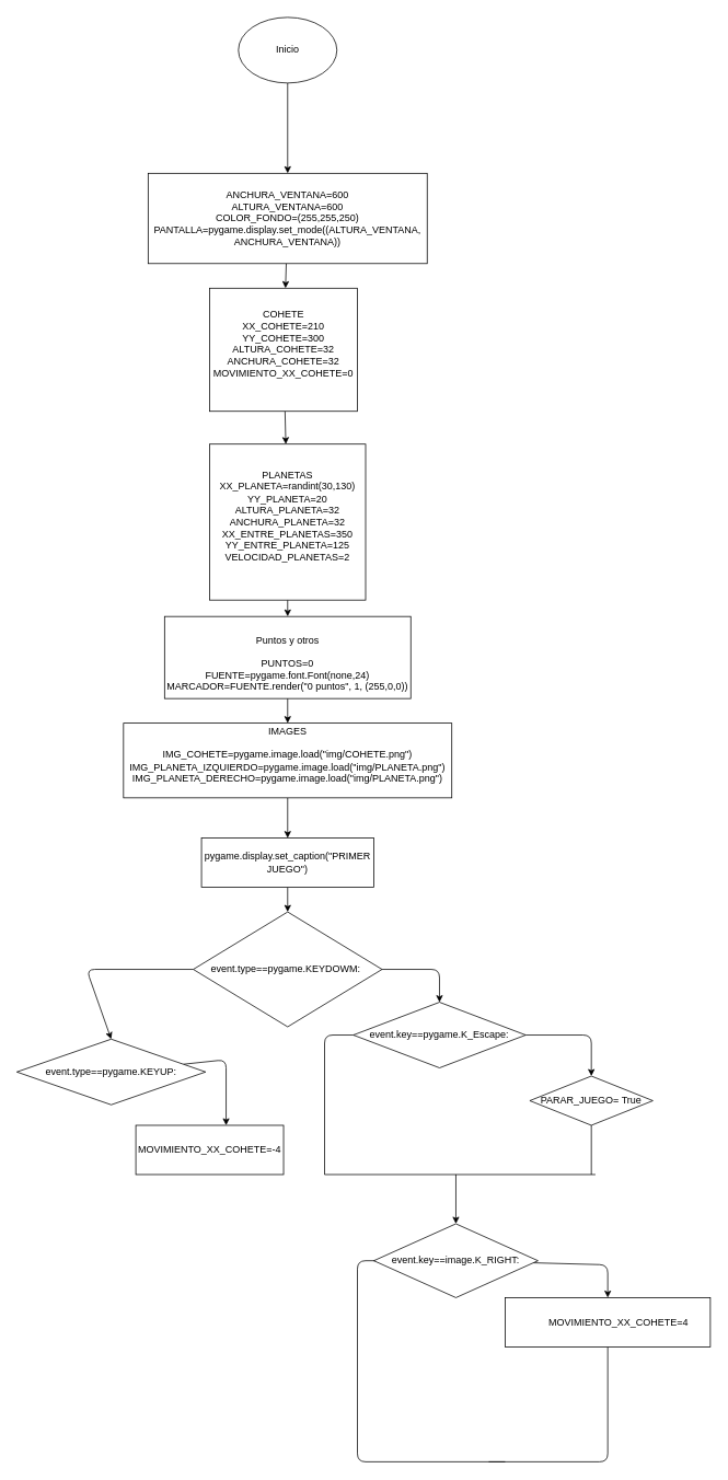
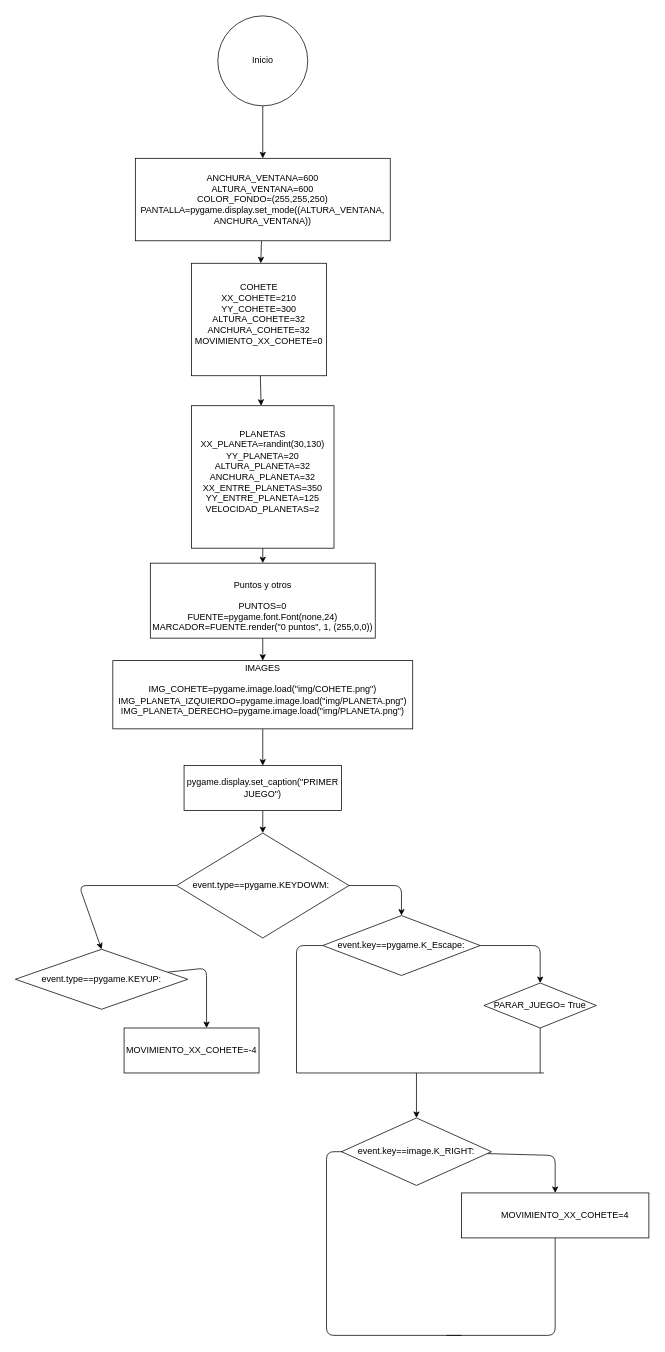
  <mxCell id="0" />
  <mxCell id="1" parent="0" />
  <mxCell id="2" style="edgeStyle=none;html=1;entryX=0.5;entryY=0;entryDx=0;entryDy=0;" edge="1" parent="1" source="3" target="9"><mxGeometry relative="1" as="geometry"><mxPoint x="495" y="200" as="targetPoint" /></mxGeometry></mxCell>
- <mxCell id="3" value="Inicio" style="ellipse;whiteSpace=wrap;html=1;" vertex="1" parent="1"><mxGeometry x="290" y="20" width="120" height="80" as="geometry" /></mxCell>
+ <mxCell id="3" value="Inicio" style="ellipse;whiteSpace=wrap;html=1;" vertex="1" parent="1"><mxGeometry x="290" y="20" width="120" height="120" as="geometry" /></mxCell>
  <mxCell id="4" value="" style="edgeStyle=none;html=1;" edge="1" parent="1" source="5" target="7"><mxGeometry relative="1" as="geometry" /></mxCell>
  <mxCell id="5" value="COHETE&lt;div&gt;XX_COHETE=210&lt;/div&gt;&lt;div&gt;YY_COHETE=300&lt;/div&gt;&lt;div&gt;ALTURA_COHETE=32&lt;/div&gt;&lt;div&gt;ANCHURA_COHETE=32&lt;/div&gt;&lt;div&gt;MOVIMIENTO_XX_COHETE=0&lt;/div&gt;&lt;div&gt;&lt;br&gt;&lt;/div&gt;" style="shape=label;whiteSpace=wrap;html=1;boundedLbl=1;rounded=0;" vertex="1" parent="1"><mxGeometry y="350" width="180" height="150" as="geometry" x="255" /></mxCell>
  <mxCell id="6" value="" style="edgeStyle=none;html=1;" edge="1" parent="1" source="7" target="11"><mxGeometry relative="1" as="geometry" /></mxCell>
  <mxCell id="7" value="PLANETAS&lt;div&gt;XX_PLANETA=randint(30,130)&lt;/div&gt;&lt;div&gt;YY_PLANETA=20&lt;/div&gt;&lt;div&gt;ALTURA_PLANETA=32&lt;/div&gt;&lt;div&gt;ANCHURA_PLANETA=32&lt;/div&gt;&lt;div&gt;XX_ENTRE_PLANETAS=350&lt;/div&gt;&lt;div&gt;YY_ENTRE_PLANETA=125&lt;/div&gt;&lt;div&gt;VELOCIDAD_PLANETAS=2&lt;/div&gt;&lt;div&gt;&lt;br&gt;&lt;/div&gt;" style="shape=label;whiteSpace=wrap;html=1;boundedLbl=1;rounded=0;" vertex="1" parent="1"><mxGeometry y="540" width="190" height="190" as="geometry" x="255" /></mxCell>
  <mxCell id="8" value="" style="edgeStyle=none;html=1;" edge="1" parent="1" source="9" target="5"><mxGeometry relative="1" as="geometry" /></mxCell>
  <mxCell id="9" value="ANCHURA_VENTANA=600&lt;div&gt;&lt;font style=&quot;color: rgb(0, 0, 0);&quot;&gt;ALTURA_VENTANA=600&lt;/font&gt;&lt;/div&gt;&lt;div&gt;&lt;font style=&quot;color: rgb(0, 0, 0);&quot;&gt;COLOR_FONDO=(255,255,250)&lt;/font&gt;&lt;/div&gt;&lt;div&gt;&lt;font color=&quot;#000000&quot;&gt;PANTALLA=pygame.display.set_mode((ALTURA_VENTANA, ANCHURA_VENTANA))&lt;/font&gt;&lt;/div&gt;" style="rounded=0;whiteSpace=wrap;html=1;" vertex="1" parent="1"><mxGeometry x="180" y="210" width="340" height="110" as="geometry" /></mxCell>
  <mxCell id="10" value="" style="edgeStyle=none;html=1;" edge="1" parent="1" source="11" target="13"><mxGeometry relative="1" as="geometry" /></mxCell>
  <mxCell id="11" value="&lt;div&gt;&lt;font style=&quot;color: rgb(0, 0, 0);&quot;&gt;&lt;br&gt;&lt;/font&gt;&lt;/div&gt;&lt;font style=&quot;color: rgb(0, 0, 0);&quot;&gt;&lt;div&gt;&lt;font style=&quot;color: rgb(0, 0, 0);&quot;&gt;Puntos y otros&lt;/font&gt;&lt;/div&gt;&lt;div&gt;&lt;font style=&quot;color: rgb(0, 0, 0);&quot;&gt;&lt;br&gt;&lt;/font&gt;&lt;/div&gt;PUNTOS=0&lt;/font&gt;&lt;div&gt;&lt;font style=&quot;color: rgb(0, 0, 0);&quot;&gt;FUENTE=pygame.font.Font(none,24)&lt;/font&gt;&lt;/div&gt;&lt;div&gt;&lt;font style=&quot;color: rgb(0, 0, 0);&quot;&gt;MARCADOR=FUENTE.render(&quot;0 puntos&quot;, 1, (255,0,0))&lt;/font&gt;&lt;/div&gt;" style="rounded=0;whiteSpace=wrap;html=1;" vertex="1" parent="1"><mxGeometry x="200" y="750" width="300" height="100" as="geometry" /></mxCell>
  <mxCell id="12" value="" style="edgeStyle=none;html=1;" edge="1" parent="1" source="13" target="15"><mxGeometry relative="1" as="geometry" /></mxCell>
  <mxCell id="13" value="IMAGES&lt;div&gt;&lt;br&gt;&lt;/div&gt;&lt;div&gt;IMG_COHETE=pygame.image.load(&quot;img/COHETE.png&quot;)&lt;/div&gt;&lt;div&gt;IMG_PLANETA_IZQUIERDO=pygame.image.load(&quot;img/PLANETA.png&quot;)&lt;/div&gt;&lt;div&gt;IMG_PLANETA_DERECHO=pygame.image.load(&quot;img/PLANETA.png&quot;)&lt;/div&gt;&lt;div&gt;&lt;br&gt;&lt;/div&gt;" style="rounded=0;whiteSpace=wrap;html=1;" vertex="1" parent="1"><mxGeometry x="150" y="880" width="400" height="91" as="geometry" /></mxCell>
  <mxCell id="14" value="" style="edgeStyle=none;html=1;" edge="1" parent="1" source="15" target="18"><mxGeometry relative="1" as="geometry" /></mxCell>
  <mxCell id="15" value="pygame.display.set_caption(&quot;PRIMER JUEGO&quot;)" style="rounded=0;whiteSpace=wrap;html=1;" vertex="1" parent="1"><mxGeometry x="245" y="1020" width="210" height="60" as="geometry" /></mxCell>
  <mxCell id="16" style="edgeStyle=none;html=1;entryX=0.5;entryY=0;entryDx=0;entryDy=0;" edge="1" parent="1" source="18" target="21"><mxGeometry relative="1" as="geometry"><Array as="points"><mxPoint x="535" y="1180" /></Array></mxGeometry></mxCell>
  <mxCell id="17" style="edgeStyle=none;html=1;entryX=0.5;entryY=0;entryDx=0;entryDy=0;" edge="1" parent="1" source="18" target="32"><mxGeometry relative="1" as="geometry"><mxPoint x="105" y="1180" as="targetPoint" /><Array as="points"><mxPoint x="105" y="1180" /></Array></mxGeometry></mxCell>
  <mxCell id="18" value="event.type==pygame.KEYDOWM:&lt;span style=&quot;white-space: pre;&quot;&gt;&#09;&lt;/span&gt;" style="rhombus;whiteSpace=wrap;html=1;" vertex="1" parent="1"><mxGeometry x="235" y="1110" width="230" height="140" as="geometry" /></mxCell>
  <mxCell id="19" style="edgeStyle=none;html=1;entryX=0.5;entryY=0;entryDx=0;entryDy=0;" edge="1" parent="1" source="21" target="23"><mxGeometry relative="1" as="geometry"><Array as="points"><mxPoint x="720" y="1260" /></Array></mxGeometry></mxCell>
  <mxCell id="20" style="edgeStyle=none;html=1;endArrow=none;endFill=0;" edge="1" parent="1" source="21"><mxGeometry relative="1" as="geometry"><mxPoint x="395" y="1430" as="targetPoint" /><Array as="points"><mxPoint x="395" y="1260" /></Array></mxGeometry></mxCell>
  <mxCell id="21" value="event.key==pygame.K_Escape:" style="rhombus;whiteSpace=wrap;html=1;" vertex="1" parent="1"><mxGeometry x="430" y="1220" width="210" height="80" as="geometry" /></mxCell>
  <mxCell id="22" style="edgeStyle=none;html=1;endArrow=none;endFill=0;" edge="1" parent="1" source="23"><mxGeometry relative="1" as="geometry"><mxPoint x="720" y="1430" as="targetPoint" /></mxGeometry></mxCell>
  <mxCell id="23" value="PARAR_JUEGO= True" style="rhombus;whiteSpace=wrap;html=1;" vertex="1" parent="1"><mxGeometry x="645" y="1310" width="150" height="60" as="geometry" /></mxCell>
  <mxCell id="24" style="edgeStyle=none;html=1;entryX=0.5;entryY=0;entryDx=0;entryDy=0;" edge="1" parent="1" source="26" target="28"><mxGeometry relative="1" as="geometry"><Array as="points"><mxPoint x="740" y="1540" /></Array></mxGeometry></mxCell>
  <mxCell id="25" style="edgeStyle=none;html=1;endArrow=none;endFill=0;" edge="1" parent="1"><mxGeometry relative="1" as="geometry"><mxPoint x="615" y="1780" as="targetPoint" /><mxPoint x="475" y="1535" as="sourcePoint" /><Array as="points"><mxPoint x="435" y="1535" /><mxPoint x="435" y="1780" /></Array></mxGeometry></mxCell>
  <mxCell id="26" value="event.key==image.K_RIGHT:" style="rhombus;whiteSpace=wrap;html=1;" vertex="1" parent="1"><mxGeometry x="455" y="1490" width="200" height="90" as="geometry" /></mxCell>
  <mxCell id="27" style="edgeStyle=none;html=1;endArrow=none;endFill=0;" edge="1" parent="1" source="28"><mxGeometry relative="1" as="geometry"><mxPoint x="595" y="1780" as="targetPoint" /><Array as="points"><mxPoint x="740" y="1780" /></Array></mxGeometry></mxCell>
- <mxCell id="28" value="&lt;span style=&quot;white-space: pre;&quot;&gt;&#09;&lt;/span&gt;MOVIMIENTO_XX_COHETE=4" style="rounded=0;whiteSpace=wrap;html=1;" vertex="1" parent="1"><mxGeometry x="615" width="250" height="60" as="geometry" y="1580" /></mxCell>
+ <mxCell id="28" value="&lt;span style=&quot;white-space: pre;&quot;&gt;&#09;&lt;/span&gt;MOVIMIENTO_XX_COHETE=4" style="rounded=0;whiteSpace=wrap;html=1;" vertex="1" parent="1"><mxGeometry x="615" y="1590" width="250" height="60" as="geometry" /></mxCell>
  <mxCell id="29" value="" style="endArrow=none;html=1;" edge="1" parent="1"><mxGeometry width="50" height="50" relative="1" as="geometry"><mxPoint x="395" y="1430" as="sourcePoint" /><mxPoint x="725" y="1430" as="targetPoint" /></mxGeometry></mxCell>
  <mxCell id="30" value="" style="endArrow=classic;html=1;" edge="1" parent="1"><mxGeometry width="50" height="50" relative="1" as="geometry"><mxPoint x="555" y="1430" as="sourcePoint" /><mxPoint x="555" y="1490" as="targetPoint" /></mxGeometry></mxCell>
  <mxCell id="31" style="edgeStyle=none;html=1;" edge="1" parent="1" source="32"><mxGeometry relative="1" as="geometry"><mxPoint x="275" y="1370" as="targetPoint" /><Array as="points"><mxPoint x="275" y="1290" /></Array></mxGeometry></mxCell>
  <mxCell id="32" value="event.type==pygame.KEYUP:" style="rhombus;whiteSpace=wrap;html=1;" vertex="1" parent="1"><mxGeometry x="20" y="1265" width="230" height="80" as="geometry" /></mxCell>
  <mxCell id="33" value="MOVIMIENTO_XX_COHETE=-4" style="rounded=0;whiteSpace=wrap;html=1;" vertex="1" parent="1"><mxGeometry x="165" y="1370" width="180" height="60" as="geometry" /></mxCell>
